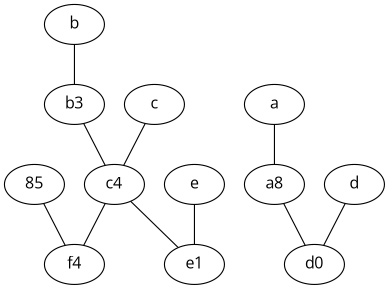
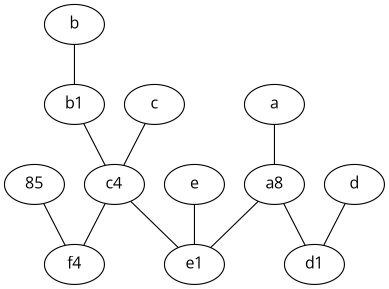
  graph {
    fontname="Open Sans"
    node [fontname="Open Sans" labelfontsize=50]
    edge [fontname="Open Sans"]
    n1 [label=f4]
    85
    n3 [label=c4]
-   b1 [label=b3]
+   b1
    n5 [label=a8]
    a
-   d1 [label=d0]
+   d1
    e1
    d
    b
    c
    e
    85 -- n1
    n3 -- n1
    n3 -- e1
    b1 -- n3
    n5 -- d1
+   n5 -- e1
    a -- n5
    d -- d1
    b -- b1
    c -- n3
    e -- e1
  }
